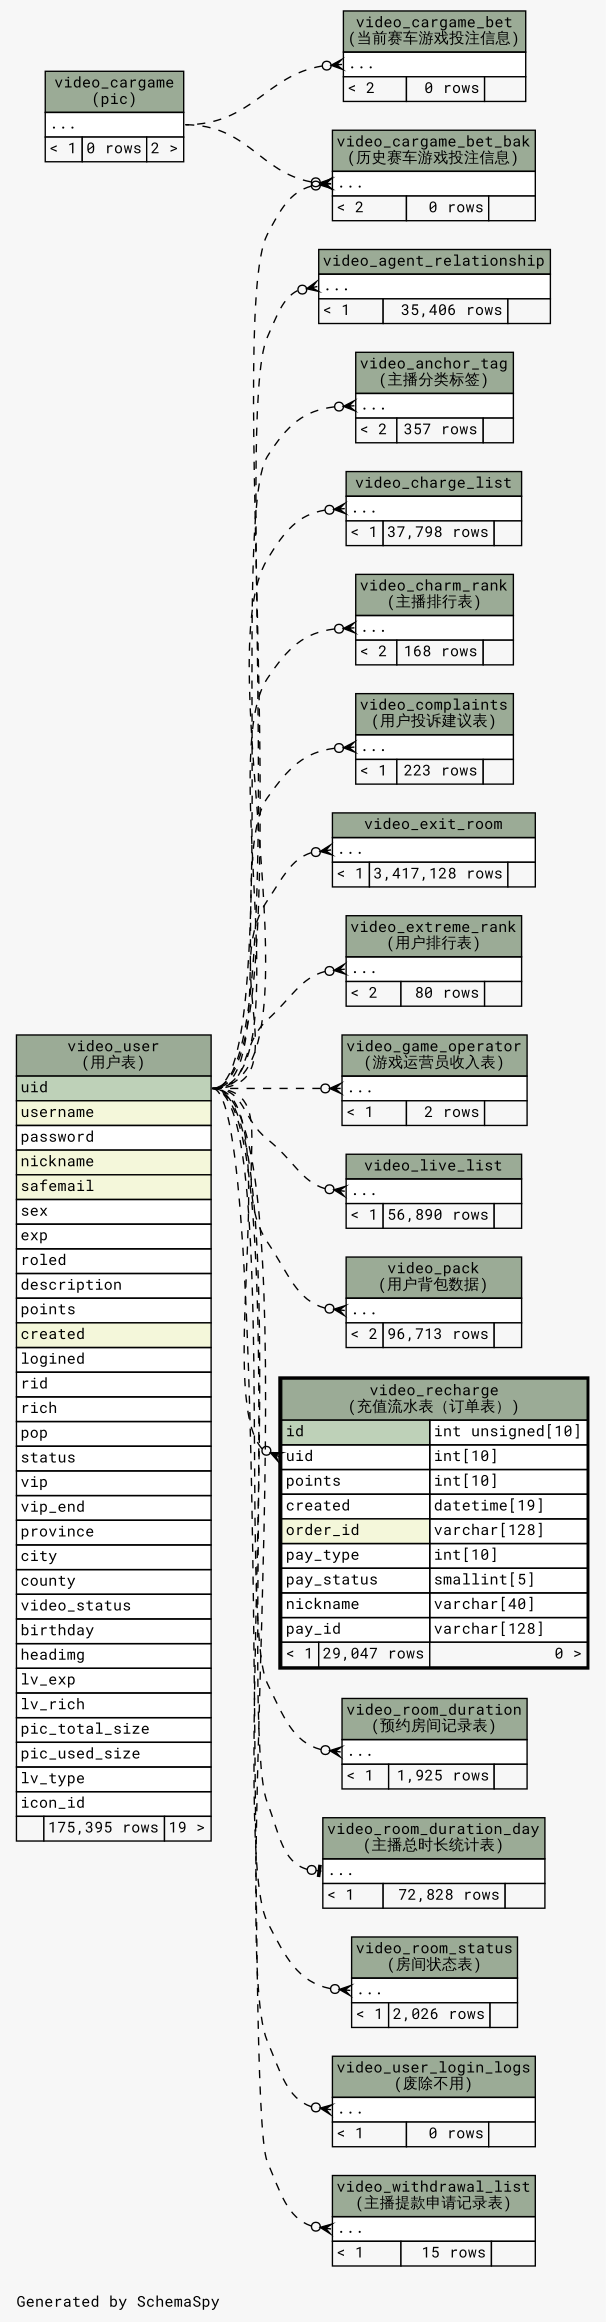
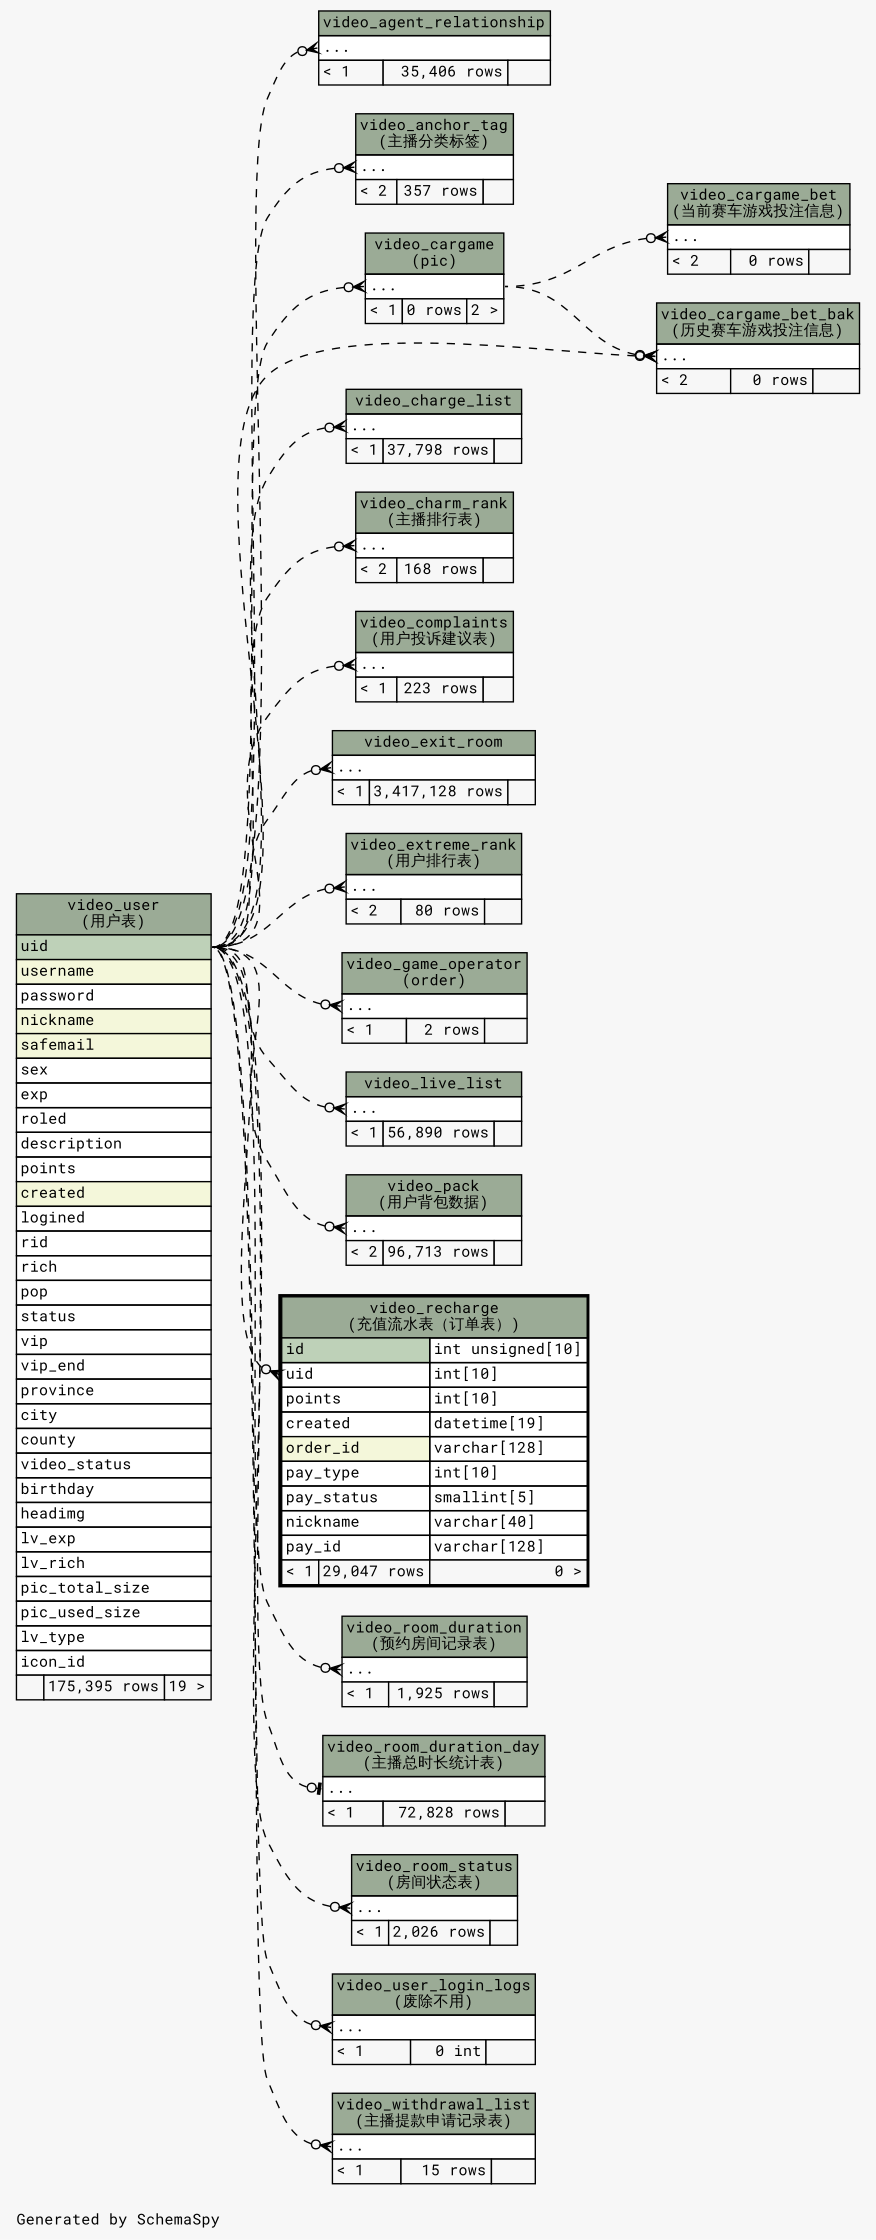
  digraph {
    bgcolor="#f7f7f7"
    fontname="Roboto Mono"
    fontsize=11
    label="\nGenerated by SchemaSpy"
    labeljust=l
    nodesep=0.18
    rankdir=RL
    ranksep=0.46
    node [fontname="Roboto Mono" fontsize=11 shape=plaintext]
    edge [arrowhead=none arrowsize=0.8 arrowtail=crowodot dir=back fontname="Roboto Mono" headport="uid:e" style=dashed tailport="elipses:w"]
    n1 [label=<     <TABLE BORDER="0" CELLBORDER="1" CELLSPACING="0" BGCOLOR="#ffffff">       <TR><TD COLSPAN="3" BGCOLOR="#9bab96" ALIGN="CENTER">video_agent_relationship</TD></TR>       <TR><TD PORT="elipses" COLSPAN="3" ALIGN="LEFT">...</TD></TR>       <TR><TD ALIGN="LEFT" BGCOLOR="#f7f7f7">&lt; 1</TD><TD ALIGN="RIGHT" BGCOLOR="#f7f7f7">35,406 rows</TD><TD ALIGN="RIGHT" BGCOLOR="#f7f7f7">  </TD></TR>     </TABLE>>]
    n2 [label=<     <TABLE BORDER="0" CELLBORDER="1" CELLSPACING="0" BGCOLOR="#ffffff">       <TR><TD COLSPAN="3" BGCOLOR="#9bab96" ALIGN="CENTER">video_user<br/>(用户表)</TD></TR>       <TR><TD PORT="uid" COLSPAN="3" BGCOLOR="#bed1b8" ALIGN="LEFT">uid</TD></TR>       <TR><TD PORT="username" COLSPAN="3" BGCOLOR="#f4f7da" ALIGN="LEFT">username</TD></TR>       <TR><TD PORT="password" COLSPAN="3" ALIGN="LEFT">password</TD></TR>       <TR><TD PORT="nickname" COLSPAN="3" BGCOLOR="#f4f7da" ALIGN="LEFT">nickname</TD></TR>       <TR><TD PORT="safemail" COLSPAN="3" BGCOLOR="#f4f7da" ALIGN="LEFT">safemail</TD></TR>       <TR><TD PORT="sex" COLSPAN="3" ALIGN="LEFT">sex</TD></TR>       <TR><TD PORT="exp" COLSPAN="3" ALIGN="LEFT">exp</TD></TR>       <TR><TD PORT="roled" COLSPAN="3" ALIGN="LEFT">roled</TD></TR>       <TR><TD PORT="description" COLSPAN="3" ALIGN="LEFT">description</TD></TR>       <TR><TD PORT="points" COLSPAN="3" ALIGN="LEFT">points</TD></TR>       <TR><TD PORT="created" COLSPAN="3" BGCOLOR="#f4f7da" ALIGN="LEFT">created</TD></TR>       <TR><TD PORT="logined" COLSPAN="3" ALIGN="LEFT">logined</TD></TR>       <TR><TD PORT="rid" COLSPAN="3" ALIGN="LEFT">rid</TD></TR>       <TR><TD PORT="rich" COLSPAN="3" ALIGN="LEFT">rich</TD></TR>       <TR><TD PORT="pop" COLSPAN="3" ALIGN="LEFT">pop</TD></TR>       <TR><TD PORT="status" COLSPAN="3" ALIGN="LEFT">status</TD></TR>       <TR><TD PORT="vip" COLSPAN="3" ALIGN="LEFT">vip</TD></TR>       <TR><TD PORT="vip_end" COLSPAN="3" ALIGN="LEFT">vip_end</TD></TR>       <TR><TD PORT="province" COLSPAN="3" ALIGN="LEFT">province</TD></TR>       <TR><TD PORT="city" COLSPAN="3" ALIGN="LEFT">city</TD></TR>       <TR><TD PORT="county" COLSPAN="3" ALIGN="LEFT">county</TD></TR>       <TR><TD PORT="video_status" COLSPAN="3" ALIGN="LEFT">video_status</TD></TR>       <TR><TD PORT="birthday" COLSPAN="3" ALIGN="LEFT">birthday</TD></TR>       <TR><TD PORT="headimg" COLSPAN="3" ALIGN="LEFT">headimg</TD></TR>       <TR><TD PORT="lv_exp" COLSPAN="3" ALIGN="LEFT">lv_exp</TD></TR>       <TR><TD PORT="lv_rich" COLSPAN="3" ALIGN="LEFT">lv_rich</TD></TR>       <TR><TD PORT="pic_total_size" COLSPAN="3" ALIGN="LEFT">pic_total_size</TD></TR>       <TR><TD PORT="pic_used_size" COLSPAN="3" ALIGN="LEFT">pic_used_size</TD></TR>       <TR><TD PORT="lv_type" COLSPAN="3" ALIGN="LEFT">lv_type</TD></TR>       <TR><TD PORT="icon_id" COLSPAN="3" ALIGN="LEFT">icon_id</TD></TR>       <TR><TD ALIGN="LEFT" BGCOLOR="#f7f7f7">  </TD><TD ALIGN="RIGHT" BGCOLOR="#f7f7f7">175,395 rows</TD><TD ALIGN="RIGHT" BGCOLOR="#f7f7f7">19 &gt;</TD></TR>     </TABLE>>]
    n3 [label=<     <TABLE BORDER="0" CELLBORDER="1" CELLSPACING="0" BGCOLOR="#ffffff">       <TR><TD COLSPAN="3" BGCOLOR="#9bab96" ALIGN="CENTER">video_anchor_tag<br/>(主播分类标签)</TD></TR>       <TR><TD PORT="elipses" COLSPAN="3" ALIGN="LEFT">...</TD></TR>       <TR><TD ALIGN="LEFT" BGCOLOR="#f7f7f7">&lt; 2</TD><TD ALIGN="RIGHT" BGCOLOR="#f7f7f7">357 rows</TD><TD ALIGN="RIGHT" BGCOLOR="#f7f7f7">  </TD></TR>     </TABLE>>]
    n4 [label=<     <TABLE BORDER="0" CELLBORDER="1" CELLSPACING="0" BGCOLOR="#ffffff">       <TR><TD COLSPAN="3" BGCOLOR="#9bab96" ALIGN="CENTER">video_cargame<br/>(pic)</TD></TR>       <TR><TD PORT="elipses" COLSPAN="3" ALIGN="LEFT">...</TD></TR>       <TR><TD ALIGN="LEFT" BGCOLOR="#f7f7f7">&lt; 1</TD><TD ALIGN="RIGHT" BGCOLOR="#f7f7f7">0 rows</TD><TD ALIGN="RIGHT" BGCOLOR="#f7f7f7">2 &gt;</TD></TR>     </TABLE>>]
    n5 [label=<     <TABLE BORDER="0" CELLBORDER="1" CELLSPACING="0" BGCOLOR="#ffffff">       <TR><TD COLSPAN="3" BGCOLOR="#9bab96" ALIGN="CENTER">video_cargame_bet<br/>(当前赛车游戏投注信息)</TD></TR>       <TR><TD PORT="elipses" COLSPAN="3" ALIGN="LEFT">...</TD></TR>       <TR><TD ALIGN="LEFT" BGCOLOR="#f7f7f7">&lt; 2</TD><TD ALIGN="RIGHT" BGCOLOR="#f7f7f7">0 rows</TD><TD ALIGN="RIGHT" BGCOLOR="#f7f7f7">  </TD></TR>     </TABLE>>]
    n6 [label=<     <TABLE BORDER="0" CELLBORDER="1" CELLSPACING="0" BGCOLOR="#ffffff">       <TR><TD COLSPAN="3" BGCOLOR="#9bab96" ALIGN="CENTER">video_cargame_bet_bak<br/>(历史赛车游戏投注信息)</TD></TR>       <TR><TD PORT="elipses" COLSPAN="3" ALIGN="LEFT">...</TD></TR>       <TR><TD ALIGN="LEFT" BGCOLOR="#f7f7f7">&lt; 2</TD><TD ALIGN="RIGHT" BGCOLOR="#f7f7f7">0 rows</TD><TD ALIGN="RIGHT" BGCOLOR="#f7f7f7">  </TD></TR>     </TABLE>>]
    n7 [label=<     <TABLE BORDER="0" CELLBORDER="1" CELLSPACING="0" BGCOLOR="#ffffff">       <TR><TD COLSPAN="3" BGCOLOR="#9bab96" ALIGN="CENTER">video_charge_list</TD></TR>       <TR><TD PORT="elipses" COLSPAN="3" ALIGN="LEFT">...</TD></TR>       <TR><TD ALIGN="LEFT" BGCOLOR="#f7f7f7">&lt; 1</TD><TD ALIGN="RIGHT" BGCOLOR="#f7f7f7">37,798 rows</TD><TD ALIGN="RIGHT" BGCOLOR="#f7f7f7">  </TD></TR>     </TABLE>>]
    n8 [label=<     <TABLE BORDER="0" CELLBORDER="1" CELLSPACING="0" BGCOLOR="#ffffff">       <TR><TD COLSPAN="3" BGCOLOR="#9bab96" ALIGN="CENTER">video_charm_rank<br/>(主播排行表)</TD></TR>       <TR><TD PORT="elipses" COLSPAN="3" ALIGN="LEFT">...</TD></TR>       <TR><TD ALIGN="LEFT" BGCOLOR="#f7f7f7">&lt; 2</TD><TD ALIGN="RIGHT" BGCOLOR="#f7f7f7">168 rows</TD><TD ALIGN="RIGHT" BGCOLOR="#f7f7f7">  </TD></TR>     </TABLE>>]
    n9 [label=<     <TABLE BORDER="0" CELLBORDER="1" CELLSPACING="0" BGCOLOR="#ffffff">       <TR><TD COLSPAN="3" BGCOLOR="#9bab96" ALIGN="CENTER">video_complaints<br/>(用户投诉建议表)</TD></TR>       <TR><TD PORT="elipses" COLSPAN="3" ALIGN="LEFT">...</TD></TR>       <TR><TD ALIGN="LEFT" BGCOLOR="#f7f7f7">&lt; 1</TD><TD ALIGN="RIGHT" BGCOLOR="#f7f7f7">223 rows</TD><TD ALIGN="RIGHT" BGCOLOR="#f7f7f7">  </TD></TR>     </TABLE>>]
    n10 [label=<     <TABLE BORDER="0" CELLBORDER="1" CELLSPACING="0" BGCOLOR="#ffffff">       <TR><TD COLSPAN="3" BGCOLOR="#9bab96" ALIGN="CENTER">video_exit_room</TD></TR>       <TR><TD PORT="elipses" COLSPAN="3" ALIGN="LEFT">...</TD></TR>       <TR><TD ALIGN="LEFT" BGCOLOR="#f7f7f7">&lt; 1</TD><TD ALIGN="RIGHT" BGCOLOR="#f7f7f7">3,417,128 rows</TD><TD ALIGN="RIGHT" BGCOLOR="#f7f7f7">  </TD></TR>     </TABLE>>]
    n11 [label=<     <TABLE BORDER="0" CELLBORDER="1" CELLSPACING="0" BGCOLOR="#ffffff">       <TR><TD COLSPAN="3" BGCOLOR="#9bab96" ALIGN="CENTER">video_extreme_rank<br/>(用户排行表)</TD></TR>       <TR><TD PORT="elipses" COLSPAN="3" ALIGN="LEFT">...</TD></TR>       <TR><TD ALIGN="LEFT" BGCOLOR="#f7f7f7">&lt; 2</TD><TD ALIGN="RIGHT" BGCOLOR="#f7f7f7">80 rows</TD><TD ALIGN="RIGHT" BGCOLOR="#f7f7f7">  </TD></TR>     </TABLE>>]
-   n12 [label=<     <TABLE BORDER="0" CELLBORDER="1" CELLSPACING="0" BGCOLOR="#ffffff">       <TR><TD COLSPAN="3" BGCOLOR="#9bab96" ALIGN="CENTER">video_game_operator<br/>(游戏运营员收入表)</TD></TR>       <TR><TD PORT="elipses" COLSPAN="3" ALIGN="LEFT">...</TD></TR>       <TR><TD ALIGN="LEFT" BGCOLOR="#f7f7f7">&lt; 1</TD><TD ALIGN="RIGHT" BGCOLOR="#f7f7f7">2 rows</TD><TD ALIGN="RIGHT" BGCOLOR="#f7f7f7">  </TD></TR>     </TABLE>>]
+   n12 [label=<     <TABLE BORDER="0" CELLBORDER="1" CELLSPACING="0" BGCOLOR="#ffffff">       <TR><TD COLSPAN="3" BGCOLOR="#9bab96" ALIGN="CENTER">video_game_operator<br/>(order)</TD></TR>       <TR><TD PORT="elipses" COLSPAN="3" ALIGN="LEFT">...</TD></TR>       <TR><TD ALIGN="LEFT" BGCOLOR="#f7f7f7">&lt; 1</TD><TD ALIGN="RIGHT" BGCOLOR="#f7f7f7">2 rows</TD><TD ALIGN="RIGHT" BGCOLOR="#f7f7f7">  </TD></TR>     </TABLE>>]
    n13 [label=<     <TABLE BORDER="0" CELLBORDER="1" CELLSPACING="0" BGCOLOR="#ffffff">       <TR><TD COLSPAN="3" BGCOLOR="#9bab96" ALIGN="CENTER">video_live_list</TD></TR>       <TR><TD PORT="elipses" COLSPAN="3" ALIGN="LEFT">...</TD></TR>       <TR><TD ALIGN="LEFT" BGCOLOR="#f7f7f7">&lt; 1</TD><TD ALIGN="RIGHT" BGCOLOR="#f7f7f7">56,890 rows</TD><TD ALIGN="RIGHT" BGCOLOR="#f7f7f7">  </TD></TR>     </TABLE>>]
    n14 [label=<     <TABLE BORDER="0" CELLBORDER="1" CELLSPACING="0" BGCOLOR="#ffffff">       <TR><TD COLSPAN="3" BGCOLOR="#9bab96" ALIGN="CENTER">video_pack<br/>(用户背包数据)</TD></TR>       <TR><TD PORT="elipses" COLSPAN="3" ALIGN="LEFT">...</TD></TR>       <TR><TD ALIGN="LEFT" BGCOLOR="#f7f7f7">&lt; 2</TD><TD ALIGN="RIGHT" BGCOLOR="#f7f7f7">96,713 rows</TD><TD ALIGN="RIGHT" BGCOLOR="#f7f7f7">  </TD></TR>     </TABLE>>]
    n15 [label=<     <TABLE BORDER="2" CELLBORDER="1" CELLSPACING="0" BGCOLOR="#ffffff">       <TR><TD COLSPAN="3" BGCOLOR="#9bab96" ALIGN="CENTER">video_recharge<br/>(充值流水表（订单表）)</TD></TR>       <TR><TD PORT="id" COLSPAN="2" BGCOLOR="#bed1b8" ALIGN="LEFT">id</TD><TD PORT="id.type" ALIGN="LEFT">int unsigned[10]</TD></TR>       <TR><TD PORT="uid" COLSPAN="2" ALIGN="LEFT">uid</TD><TD PORT="uid.type" ALIGN="LEFT">int[10]</TD></TR>       <TR><TD PORT="points" COLSPAN="2" ALIGN="LEFT">points</TD><TD PORT="points.type" ALIGN="LEFT">int[10]</TD></TR>       <TR><TD PORT="created" COLSPAN="2" ALIGN="LEFT">created</TD><TD PORT="created.type" ALIGN="LEFT">datetime[19]</TD></TR>       <TR><TD PORT="order_id" COLSPAN="2" BGCOLOR="#f4f7da" ALIGN="LEFT">order_id</TD><TD PORT="order_id.type" ALIGN="LEFT">varchar[128]</TD></TR>       <TR><TD PORT="pay_type" COLSPAN="2" ALIGN="LEFT">pay_type</TD><TD PORT="pay_type.type" ALIGN="LEFT">int[10]</TD></TR>       <TR><TD PORT="pay_status" COLSPAN="2" ALIGN="LEFT">pay_status</TD><TD PORT="pay_status.type" ALIGN="LEFT">smallint[5]</TD></TR>       <TR><TD PORT="nickname" COLSPAN="2" ALIGN="LEFT">nickname</TD><TD PORT="nickname.type" ALIGN="LEFT">varchar[40]</TD></TR>       <TR><TD PORT="pay_id" COLSPAN="2" ALIGN="LEFT">pay_id</TD><TD PORT="pay_id.type" ALIGN="LEFT">varchar[128]</TD></TR>       <TR><TD ALIGN="LEFT" BGCOLOR="#f7f7f7">&lt; 1</TD><TD ALIGN="RIGHT" BGCOLOR="#f7f7f7">29,047 rows</TD><TD ALIGN="RIGHT" BGCOLOR="#f7f7f7">0 &gt;</TD></TR>     </TABLE>>]
    n16 [label=<     <TABLE BORDER="0" CELLBORDER="1" CELLSPACING="0" BGCOLOR="#ffffff">       <TR><TD COLSPAN="3" BGCOLOR="#9bab96" ALIGN="CENTER">video_room_duration<br/>(预约房间记录表)</TD></TR>       <TR><TD PORT="elipses" COLSPAN="3" ALIGN="LEFT">...</TD></TR>       <TR><TD ALIGN="LEFT" BGCOLOR="#f7f7f7">&lt; 1</TD><TD ALIGN="RIGHT" BGCOLOR="#f7f7f7">1,925 rows</TD><TD ALIGN="RIGHT" BGCOLOR="#f7f7f7">  </TD></TR>     </TABLE>>]
    n17 [label=<     <TABLE BORDER="0" CELLBORDER="1" CELLSPACING="0" BGCOLOR="#ffffff">       <TR><TD COLSPAN="3" BGCOLOR="#9bab96" ALIGN="CENTER">video_room_duration_day<br/>(主播总时长统计表)</TD></TR>       <TR><TD PORT="elipses" COLSPAN="3" ALIGN="LEFT">...</TD></TR>       <TR><TD ALIGN="LEFT" BGCOLOR="#f7f7f7">&lt; 1</TD><TD ALIGN="RIGHT" BGCOLOR="#f7f7f7">72,828 rows</TD><TD ALIGN="RIGHT" BGCOLOR="#f7f7f7">  </TD></TR>     </TABLE>>]
    n18 [label=<     <TABLE BORDER="0" CELLBORDER="1" CELLSPACING="0" BGCOLOR="#ffffff">       <TR><TD COLSPAN="3" BGCOLOR="#9bab96" ALIGN="CENTER">video_room_status<br/>(房间状态表)</TD></TR>       <TR><TD PORT="elipses" COLSPAN="3" ALIGN="LEFT">...</TD></TR>       <TR><TD ALIGN="LEFT" BGCOLOR="#f7f7f7">&lt; 1</TD><TD ALIGN="RIGHT" BGCOLOR="#f7f7f7">2,026 rows</TD><TD ALIGN="RIGHT" BGCOLOR="#f7f7f7">  </TD></TR>     </TABLE>>]
-   n19 [label=<     <TABLE BORDER="0" CELLBORDER="1" CELLSPACING="0" BGCOLOR="#ffffff">       <TR><TD COLSPAN="3" BGCOLOR="#9bab96" ALIGN="CENTER">video_user_login_logs<br/>(废除不用)</TD></TR>       <TR><TD PORT="elipses" COLSPAN="3" ALIGN="LEFT">...</TD></TR>       <TR><TD ALIGN="LEFT" BGCOLOR="#f7f7f7">&lt; 1</TD><TD ALIGN="RIGHT" BGCOLOR="#f7f7f7">0 rows</TD><TD ALIGN="RIGHT" BGCOLOR="#f7f7f7">  </TD></TR>     </TABLE>>]
+   n19 [label=<     <TABLE BORDER="0" CELLBORDER="1" CELLSPACING="0" BGCOLOR="#ffffff">       <TR><TD COLSPAN="3" BGCOLOR="#9bab96" ALIGN="CENTER">video_user_login_logs<br/>(废除不用)</TD></TR>       <TR><TD PORT="elipses" COLSPAN="3" ALIGN="LEFT">...</TD></TR>       <TR><TD ALIGN="LEFT" BGCOLOR="#f7f7f7">&lt; 1</TD><TD ALIGN="RIGHT" BGCOLOR="#f7f7f7">0 int</TD><TD ALIGN="RIGHT" BGCOLOR="#f7f7f7">  </TD></TR>     </TABLE>>]
    n20 [label=<     <TABLE BORDER="0" CELLBORDER="1" CELLSPACING="0" BGCOLOR="#ffffff">       <TR><TD COLSPAN="3" BGCOLOR="#9bab96" ALIGN="CENTER">video_withdrawal_list<br/>(主播提款申请记录表)</TD></TR>       <TR><TD PORT="elipses" COLSPAN="3" ALIGN="LEFT">...</TD></TR>       <TR><TD ALIGN="LEFT" BGCOLOR="#f7f7f7">&lt; 1</TD><TD ALIGN="RIGHT" BGCOLOR="#f7f7f7">15 rows</TD><TD ALIGN="RIGHT" BGCOLOR="#f7f7f7">  </TD></TR>     </TABLE>>]
    n1 -> n2
    n3 -> n2
+   n4 -> n2
    n5 -> n4 [headport="elipses:e"]
    n6 -> n2
    n6 -> n4 [headport="elipses:e"]
    n7 -> n2
    n8 -> n2
    n9 -> n2
    n10 -> n2
    n11 -> n2
    n12 -> n2
    n13 -> n2
    n14 -> n2
    n15 -> n2 [tailport="uid:w"]
    n16 -> n2
    n17 -> n2 [arrowtail=teeodot]
    n18 -> n2
    n19 -> n2
    n20 -> n2
  }
